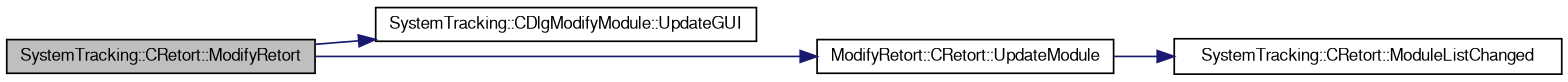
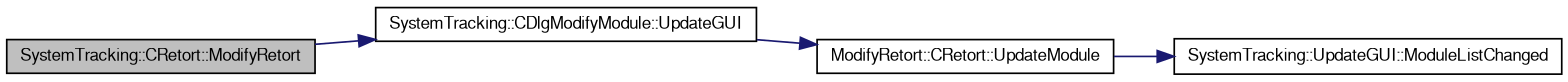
  digraph {
    rankdir=LR
    node [color=black fillcolor=white fontname=FreeSans fontsize=10 shape=record style=filled]
    edge [color=midnightblue fontname=FreeSans fontsize=10 labelfontname=FreeSans labelfontsize=10 style=solid]
    n1 [fillcolor=grey75 fontcolor=black height=0.2 label="SystemTracking::CRetort::ModifyRetort" width=0.4]
    n2 [height=0.2 label="SystemTracking::CDlgModifyModule::UpdateGUI" width=0.4]
    n3 [height=0.2 label="ModifyRetort::CRetort::UpdateModule" width=0.4]
-   n4 [height=0.2 label="SystemTracking::CRetort::ModuleListChanged" width=0.4]
+   n4 [height=0.2 label="SystemTracking::UpdateGUI::ModuleListChanged" width=0.4]
    n1 -> n2
-   n1 -> n3
+   n2 -> n3
    n3 -> n4
  }
